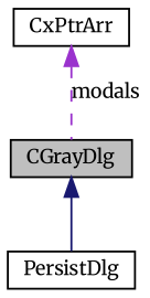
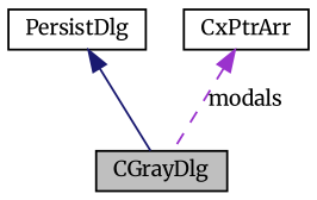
  digraph {
    fontname=Merriweather
    node [color=black fillcolor=white fontname=Merriweather fontsize=10 shape=record style=filled]
    edge [dir=back fontname=Merriweather fontsize=10 labelfontname=FreeSans labelfontsize=10]
    n1 [fillcolor=grey75 fontcolor=black height=0.2 label=CGrayDlg width=0.4]
    n2 [height=0.2 label=PersistDlg width=0.4]
    n3 [height=0.2 label=CxPtrArr width=0.4]
-   n1 -> n2 [color=midnightblue style=solid]
+   n2 -> n1 [color=midnightblue style=solid]
    n3 -> n1 [color=darkorchid3 label=modals style=dashed]
  }
